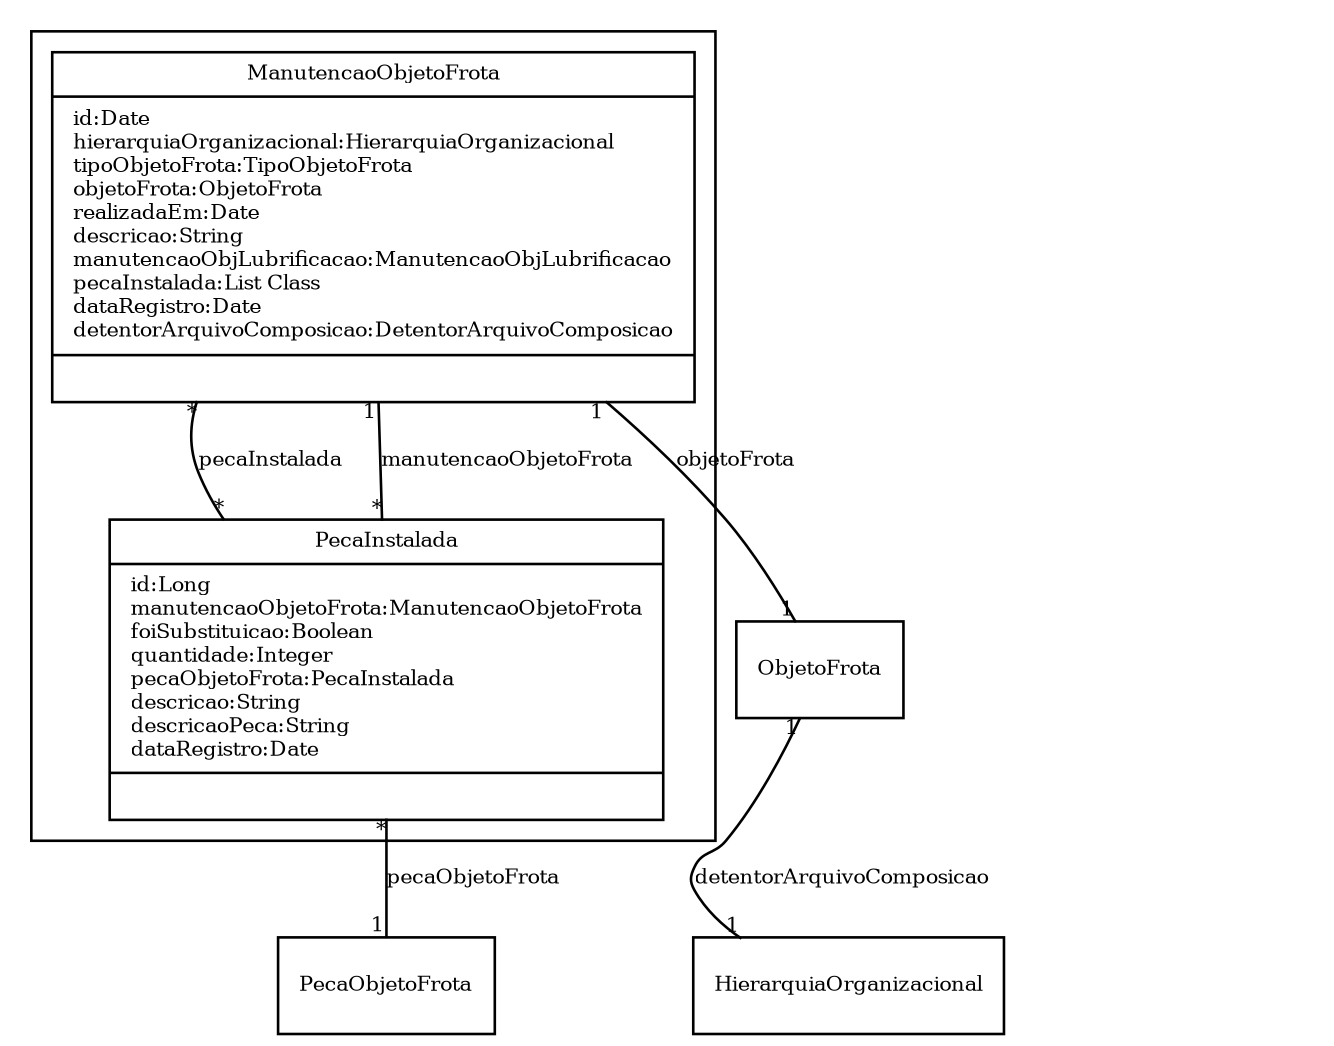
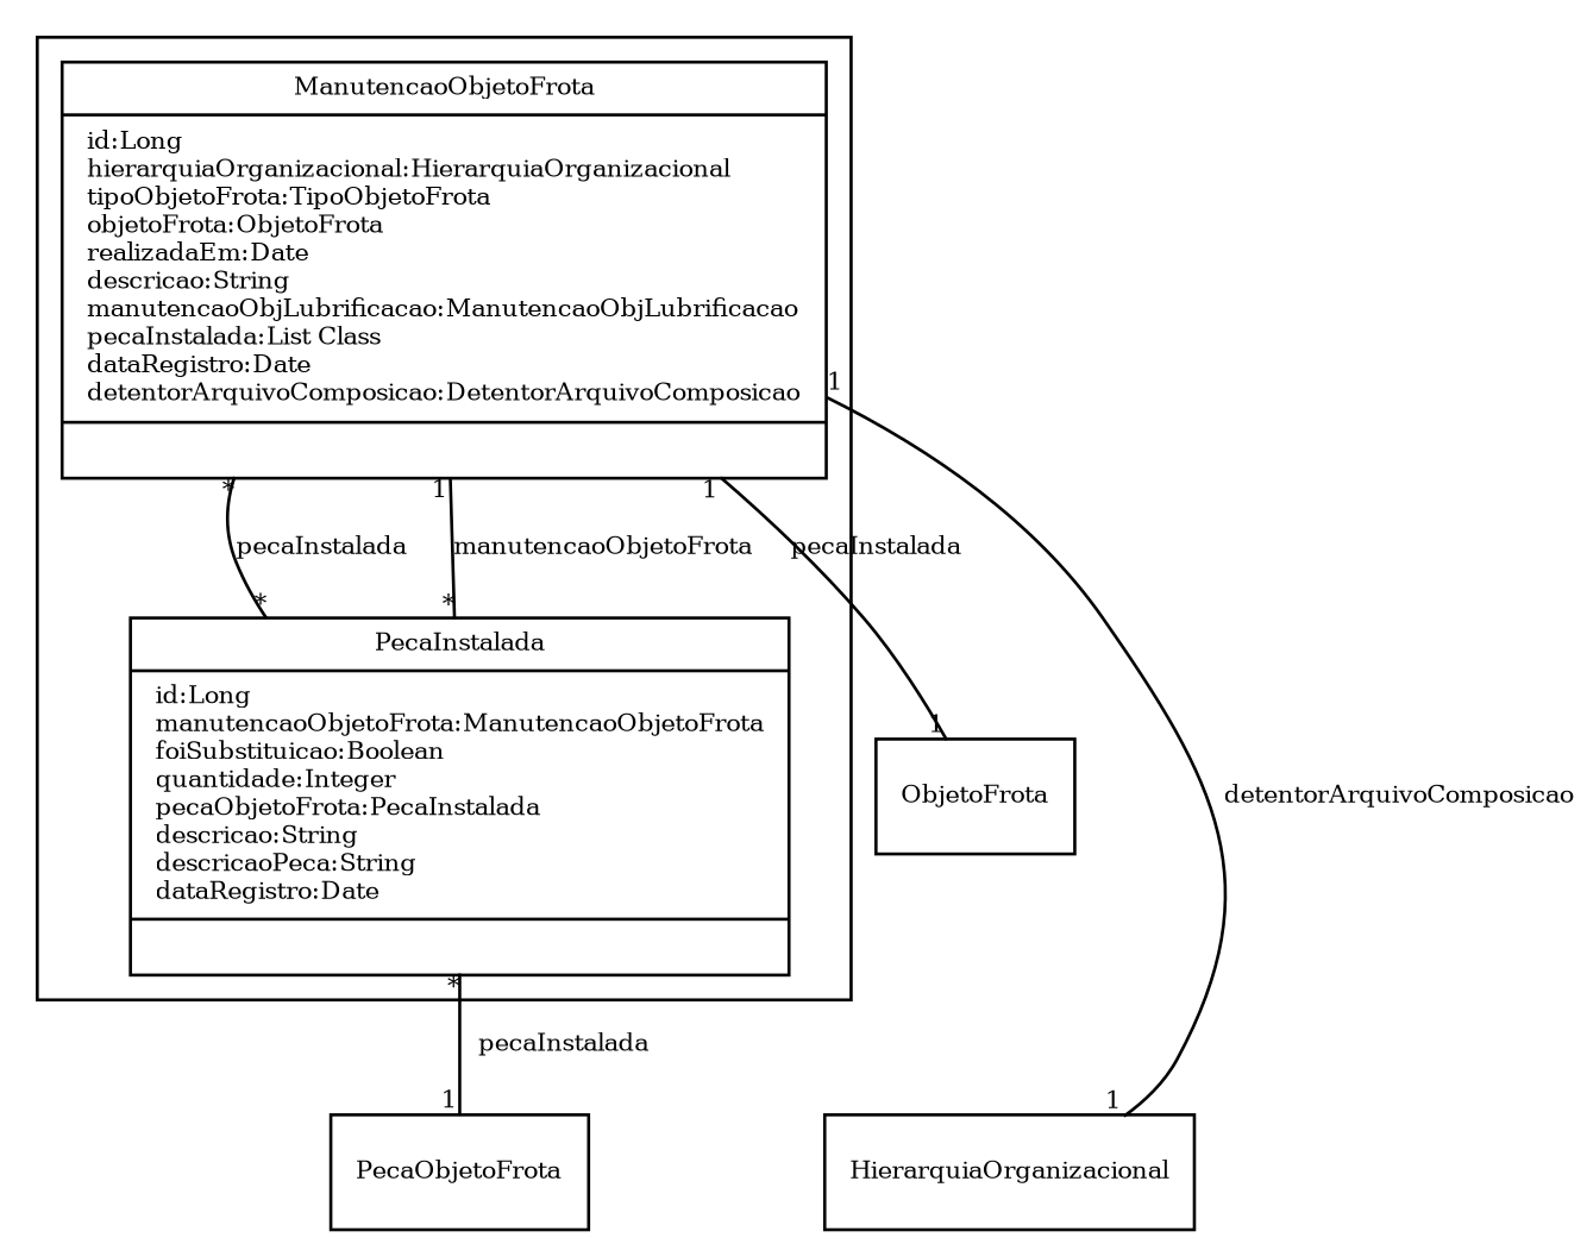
  digraph {
    fontname="Times-Roman"
    fontsize=8
    node [fontname="Times-Roman" fontsize=8 shape=record]
    edge [arrowhead=none fontname="Times-Roman" fontsize=8 headlabel=1 taillabel="*"]
-   n1 [label="{ManutencaoObjetoFrota|id:Date\lhierarquiaOrganizacional:HierarquiaOrganizacional\ltipoObjetoFrota:TipoObjetoFrota\lobjetoFrota:ObjetoFrota\lrealizadaEm:Date\ldescricao:String\lmanutencaoObjLubrificacao:ManutencaoObjLubrificacao\lpecaInstalada:List Class\ldataRegistro:Date\ldetentorArquivoComposicao:DetentorArquivoComposicao\l|\l}"]
+   n1 [label="{ManutencaoObjetoFrota|id:Long\lhierarquiaOrganizacional:HierarquiaOrganizacional\ltipoObjetoFrota:TipoObjetoFrota\lobjetoFrota:ObjetoFrota\lrealizadaEm:Date\ldescricao:String\lmanutencaoObjLubrificacao:ManutencaoObjLubrificacao\lpecaInstalada:List Class\ldataRegistro:Date\ldetentorArquivoComposicao:DetentorArquivoComposicao\l|\l}"]
    n2 [label="{PecaInstalada|id:Long\lmanutencaoObjetoFrota:ManutencaoObjetoFrota\lfoiSubstituicao:Boolean\lquantidade:Integer\lpecaObjetoFrota:PecaInstalada\ldescricao:String\ldescricaoPeca:String\ldataRegistro:Date\l|\l}"]
    ObjetoFrota
    n4 [label=HierarquiaOrganizacional]
    PecaObjetoFrota
    subgraph cluster_1 {
      n1
      n2
    }
    n1 -> n2 [headlabel="*" label=pecaInstalada]
-   n1 -> ObjetoFrota [label=objetoFrota taillabel=1]
-   ObjetoFrota -> n4 [label=detentorArquivoComposicao taillabel=1]
+   n1 -> ObjetoFrota [label=pecaInstalada taillabel=1]
+   n1 -> n4 [label=detentorArquivoComposicao taillabel=1]
    n2 -> n1 [label=manutencaoObjetoFrota]
-   n2 -> PecaObjetoFrota [label=pecaObjetoFrota]
+   n2 -> PecaObjetoFrota [label=pecaInstalada]
  }
